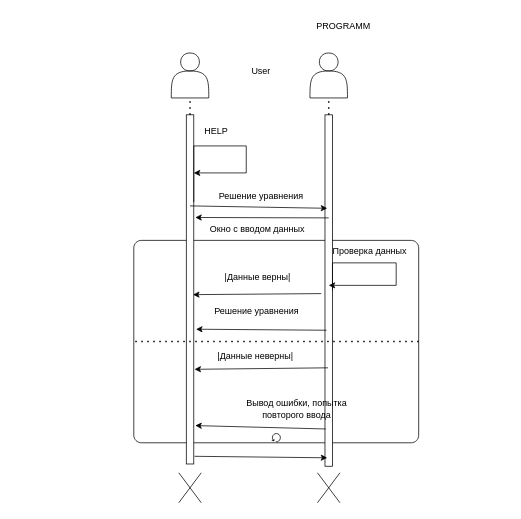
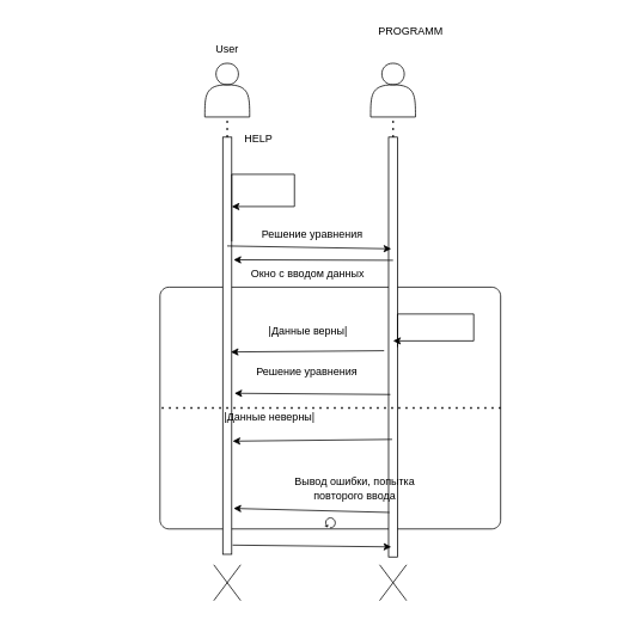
  <mxCell id="0" />
  <mxCell id="1" parent="0" />
  <mxCell id="2" value="" style="points=[[0.25,0,0],[0.5,0,0],[0.75,0,0],[1,0.25,0],[1,0.5,0],[1,0.75,0],[0.75,1,0],[0.5,1,0],[0.25,1,0],[0,0.75,0],[0,0.5,0],[0,0.25,0]];shape=mxgraph.bpmn.task;whiteSpace=wrap;rectStyle=rounded;size=10;html=1;container=1;expand=0;collapsible=0;taskMarker=abstract;isLoopStandard=1;" vertex="1" parent="1"><mxGeometry x="178" y="320" width="380" height="270" as="geometry" /></mxCell>
- <mxCell id="3" value="Проверка данных" style="text;html=1;align=center;verticalAlign=middle;whiteSpace=wrap;rounded=0;" vertex="1" parent="2"><mxGeometry x="260" width="110" height="30" as="geometry" /></mxCell>
  <mxCell id="4" value="" style="shape=actor;whiteSpace=wrap;html=1;" vertex="1" parent="1"><mxGeometry x="228" y="70" width="50" height="60" as="geometry" /></mxCell>
- <mxCell id="5" value="User" style="text;html=1;align=center;verticalAlign=middle;whiteSpace=wrap;rounded=0;" vertex="1" parent="1"><mxGeometry x="318" y="80" width="60" height="30" as="geometry" /></mxCell>
+ <mxCell id="5" value="User" style="text;html=1;align=center;verticalAlign=middle;whiteSpace=wrap;rounded=0;" vertex="1" parent="1"><mxGeometry x="223" y="40" width="60" height="30" as="geometry" /></mxCell>
  <mxCell id="6" value="" style="rounded=0;whiteSpace=wrap;html=1;rotation=-90;" vertex="1" parent="1"><mxGeometry x="20.13" y="380.4" width="465.77" height="10" as="geometry" /></mxCell>
- <mxCell id="7" value="HELP" style="text;html=1;align=center;verticalAlign=middle;whiteSpace=wrap;rounded=0;" vertex="1" parent="1"><mxGeometry x="258" y="160" width="60" height="30" as="geometry" /></mxCell>
+ <mxCell id="7" value="HELP" style="text;html=1;align=center;verticalAlign=middle;whiteSpace=wrap;rounded=0;" vertex="1" parent="1"><mxGeometry x="258" y="140" width="60" height="30" as="geometry" /></mxCell>
  <mxCell id="8" value="" style="shape=actor;whiteSpace=wrap;html=1;" vertex="1" parent="1"><mxGeometry x="413" y="70" width="50" height="60" as="geometry" /></mxCell>
  <mxCell id="9" value="PROGRAMM" style="text;html=1;align=center;verticalAlign=middle;whiteSpace=wrap;rounded=0;" vertex="1" parent="1"><mxGeometry x="413" y="20" width="90" height="30" as="geometry" /></mxCell>
  <mxCell id="10" value="" style="endArrow=none;dashed=1;html=1;dashPattern=1 3;strokeWidth=2;rounded=0;exitX=1;exitY=0.5;exitDx=0;exitDy=0;entryX=0.5;entryY=1;entryDx=0;entryDy=0;" edge="1" parent="1" source="6" target="4"><mxGeometry width="50" height="50" relative="1" as="geometry"><mxPoint x="408" y="160" as="sourcePoint" /><mxPoint x="458" y="110" as="targetPoint" /></mxGeometry></mxCell>
  <mxCell id="11" style="edgeStyle=orthogonalEdgeStyle;rounded=0;orthogonalLoop=1;jettySize=auto;html=1;exitX=0.75;exitY=1;exitDx=0;exitDy=0;" edge="1" parent="1" source="6"><mxGeometry relative="1" as="geometry"><mxPoint x="258" y="230" as="targetPoint" /><Array as="points"><mxPoint x="328" y="194" /><mxPoint x="328" y="230" /><mxPoint x="258" y="230" /></Array></mxGeometry></mxCell>
  <mxCell id="12" value="" style="rounded=0;whiteSpace=wrap;html=1;rotation=-90;" vertex="1" parent="1"><mxGeometry x="203.63" y="381.89" width="468.76" height="10" as="geometry" /></mxCell>
  <mxCell id="13" value="" style="endArrow=none;dashed=1;html=1;dashPattern=1 3;strokeWidth=2;rounded=0;entryX=0.5;entryY=1;entryDx=0;entryDy=0;exitX=1;exitY=0.5;exitDx=0;exitDy=0;" edge="1" parent="1" source="12" target="8"><mxGeometry width="50" height="50" relative="1" as="geometry"><mxPoint x="408" y="160" as="sourcePoint" /><mxPoint x="458" y="110" as="targetPoint" /></mxGeometry></mxCell>
  <mxCell id="14" value="Решение уравнения" style="text;html=1;align=center;verticalAlign=middle;whiteSpace=wrap;rounded=0;" vertex="1" parent="1"><mxGeometry x="283" y="246.25" width="130" height="30" as="geometry" /></mxCell>
  <mxCell id="15" value="Окно с вводом данных" style="text;html=1;align=center;verticalAlign=middle;whiteSpace=wrap;rounded=0;" vertex="1" parent="1"><mxGeometry x="273" y="290" width="140" height="30" as="geometry" /></mxCell>
  <mxCell id="16" value="" style="endArrow=classic;html=1;rounded=0;entryX=0.734;entryY=0.299;entryDx=0;entryDy=0;entryPerimeter=0;" edge="1" parent="1" target="12"><mxGeometry width="50" height="50" relative="1" as="geometry"><mxPoint x="253" y="274" as="sourcePoint" /><mxPoint x="473" y="320" as="targetPoint" /></mxGeometry></mxCell>
  <mxCell id="17" value="" style="endArrow=classic;html=1;rounded=0;entryX=0.706;entryY=1.199;entryDx=0;entryDy=0;entryPerimeter=0;" edge="1" parent="1" target="6"><mxGeometry width="50" height="50" relative="1" as="geometry"><mxPoint x="438" y="290" as="sourcePoint" /><mxPoint x="473" y="320" as="targetPoint" /></mxGeometry></mxCell>
  <mxCell id="18" value="|Данные верны|" style="text;html=1;align=center;verticalAlign=middle;whiteSpace=wrap;rounded=0;" vertex="1" parent="1"><mxGeometry x="290.5" y="354.01" width="105" height="30" as="geometry" /></mxCell>
  <mxCell id="19" value="" style="endArrow=classic;html=1;rounded=0;entryX=0.485;entryY=0.899;entryDx=0;entryDy=0;entryPerimeter=0;" edge="1" parent="1" target="6"><mxGeometry width="50" height="50" relative="1" as="geometry"><mxPoint x="428" y="391" as="sourcePoint" /><mxPoint x="473" y="320" as="targetPoint" /></mxGeometry></mxCell>
  <mxCell id="20" style="edgeStyle=orthogonalEdgeStyle;rounded=0;orthogonalLoop=1;jettySize=auto;html=1;exitX=0.5;exitY=1;exitDx=0;exitDy=0;" edge="1" parent="1" source="12"><mxGeometry relative="1" as="geometry"><mxPoint x="438" y="380" as="targetPoint" /><Array as="points"><mxPoint x="443" y="350" /><mxPoint x="528" y="350" /><mxPoint x="528" y="380" /></Array></mxGeometry></mxCell>
  <mxCell id="21" value="" style="endArrow=classic;html=1;rounded=0;exitX=0.387;exitY=0.199;exitDx=0;exitDy=0;exitPerimeter=0;entryX=0.386;entryY=1.299;entryDx=0;entryDy=0;entryPerimeter=0;" edge="1" parent="1" source="12" target="6"><mxGeometry width="50" height="50" relative="1" as="geometry"><mxPoint x="378" y="356" as="sourcePoint" /><mxPoint x="473" y="320" as="targetPoint" /></mxGeometry></mxCell>
  <mxCell id="22" value="Решение уравнения" style="text;html=1;align=center;verticalAlign=middle;whiteSpace=wrap;rounded=0;" vertex="1" parent="1"><mxGeometry x="278" y="400" width="127.5" height="30" as="geometry" /></mxCell>
  <mxCell id="23" value="" style="endArrow=none;dashed=1;html=1;dashPattern=1 3;strokeWidth=2;rounded=0;exitX=1;exitY=0.5;exitDx=0;exitDy=0;exitPerimeter=0;entryX=0;entryY=0.5;entryDx=0;entryDy=0;entryPerimeter=0;" edge="1" parent="1" source="2" target="2"><mxGeometry width="50" height="50" relative="1" as="geometry"><mxPoint x="488" y="450" as="sourcePoint" /><mxPoint x="178" y="450" as="targetPoint" /></mxGeometry></mxCell>
  <mxCell id="24" value="" style="endArrow=classic;html=1;rounded=0;exitX=0.225;exitY=0.499;exitDx=0;exitDy=0;exitPerimeter=0;entryX=0.226;entryY=1.199;entryDx=0;entryDy=0;entryPerimeter=0;" edge="1" parent="1"><mxGeometry width="50" height="50" relative="1" as="geometry"><mxPoint x="437" y="490.003" as="sourcePoint" /><mxPoint x="259.005" y="491.989" as="targetPoint" /></mxGeometry></mxCell>
- <mxCell id="25" value="|Данные неверны|" style="text;html=1;align=center;verticalAlign=middle;whiteSpace=wrap;rounded=0;" vertex="1" parent="1"><mxGeometry x="283" y="460" width="115" height="30" as="geometry" /></mxCell>
+ <mxCell id="25" value="|Данные неверны|" style="text;html=1;align=center;verticalAlign=middle;whiteSpace=wrap;rounded=0;" vertex="1" parent="1"><mxGeometry x="243" y="450" width="115" height="30" as="geometry" /></mxCell>
  <mxCell id="26" value="" style="endArrow=classic;html=1;rounded=0;exitX=0.106;exitY=0.099;exitDx=0;exitDy=0;exitPerimeter=0;entryX=0.11;entryY=1.199;entryDx=0;entryDy=0;entryPerimeter=0;" edge="1" parent="1" source="12" target="6"><mxGeometry width="50" height="50" relative="1" as="geometry"><mxPoint x="283" y="586" as="sourcePoint" /><mxPoint x="258" y="510" as="targetPoint" /></mxGeometry></mxCell>
  <mxCell id="27" value="Вывод ошибки, попытка повторого ввода" style="text;html=1;align=center;verticalAlign=middle;whiteSpace=wrap;rounded=0;" vertex="1" parent="1"><mxGeometry x="304.25" y="530" width="182.5" height="30" as="geometry" /></mxCell>
  <mxCell id="28" value="" style="endArrow=classic;html=1;rounded=0;exitX=0.022;exitY=1.098;exitDx=0;exitDy=0;exitPerimeter=0;entryX=0.024;entryY=0.299;entryDx=0;entryDy=0;entryPerimeter=0;" edge="1" parent="1" source="6" target="12"><mxGeometry width="50" height="50" relative="1" as="geometry"><mxPoint x="290.5" y="676" as="sourcePoint" /><mxPoint x="385.5" y="640" as="targetPoint" /></mxGeometry></mxCell>
  <mxCell id="29" value="" style="endArrow=none;html=1;rounded=0;" edge="1" parent="1"><mxGeometry width="50" height="50" relative="1" as="geometry"><mxPoint x="238" y="670" as="sourcePoint" /><mxPoint x="268" y="630" as="targetPoint" /></mxGeometry></mxCell>
  <mxCell id="30" value="" style="endArrow=none;html=1;rounded=0;" edge="1" parent="1"><mxGeometry width="50" height="50" relative="1" as="geometry"><mxPoint x="268" y="670" as="sourcePoint" /><mxPoint x="238" y="630" as="targetPoint" /></mxGeometry></mxCell>
  <mxCell id="31" value="" style="endArrow=none;html=1;rounded=0;" edge="1" parent="1"><mxGeometry width="50" height="50" relative="1" as="geometry"><mxPoint x="423" y="670" as="sourcePoint" /><mxPoint x="453" y="630" as="targetPoint" /></mxGeometry></mxCell>
  <mxCell id="32" value="" style="endArrow=none;html=1;rounded=0;" edge="1" parent="1"><mxGeometry width="50" height="50" relative="1" as="geometry"><mxPoint x="453" y="670" as="sourcePoint" /><mxPoint x="423" y="630" as="targetPoint" /></mxGeometry></mxCell>
